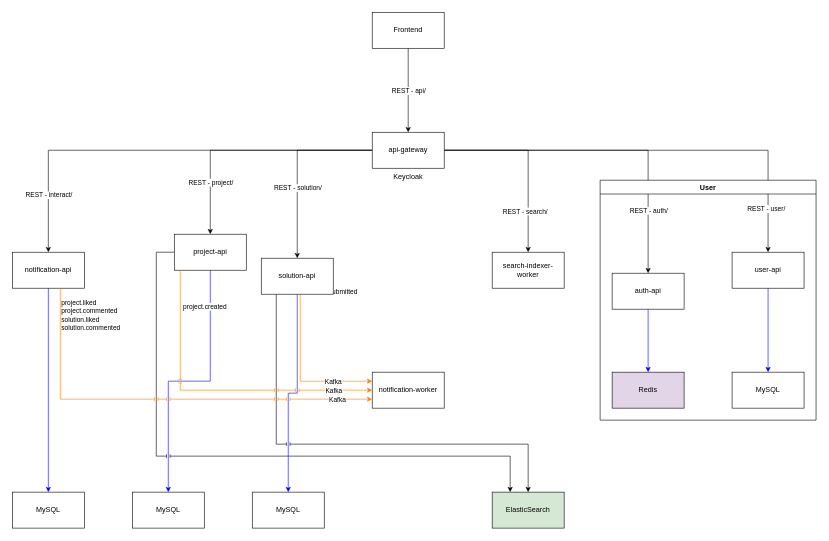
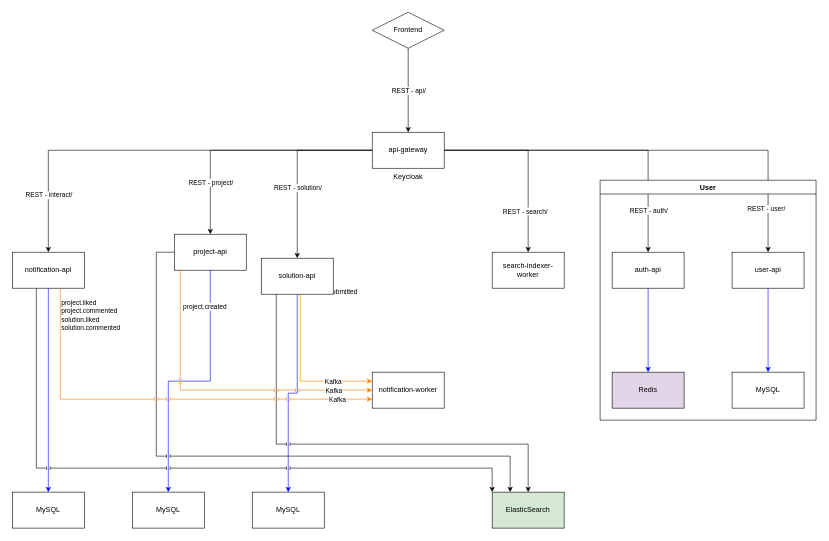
  <mxCell id="0" />
  <mxCell id="1" parent="0" />
  <mxCell id="2" style="edgeStyle=orthogonalEdgeStyle;rounded=0;orthogonalLoop=1;jettySize=auto;html=1;fillColor=#dae8fc;strokeColor=#0000FF;" edge="1" parent="1" source="3" target="39"><mxGeometry relative="1" as="geometry" /></mxCell>
- <mxCell id="3" value="auth-api" style="rounded=0;whiteSpace=wrap;html=1;" vertex="1" parent="1"><mxGeometry x="1020" y="455" width="120" height="60" as="geometry" /></mxCell>
+ <mxCell id="3" value="auth-api" style="rounded=0;whiteSpace=wrap;html=1;" vertex="1" parent="1"><mxGeometry x="1020" y="420" width="120" height="60" as="geometry" /></mxCell>
  <mxCell id="4" style="edgeStyle=orthogonalEdgeStyle;rounded=0;orthogonalLoop=1;jettySize=auto;html=1;fillColor=#dae8fc;strokeColor=#0000FF;" edge="1" parent="1" source="5" target="35"><mxGeometry relative="1" as="geometry" /></mxCell>
  <mxCell id="5" value="user-api" style="rounded=0;whiteSpace=wrap;html=1;" vertex="1" parent="1"><mxGeometry x="1220" y="420" width="120" height="60" as="geometry" /></mxCell>
  <mxCell id="6" style="edgeStyle=orthogonalEdgeStyle;rounded=0;orthogonalLoop=1;jettySize=auto;html=1;" edge="1" parent="1" source="15" target="3"><mxGeometry relative="1" as="geometry" /></mxCell>
  <mxCell id="7" style="edgeStyle=orthogonalEdgeStyle;rounded=0;orthogonalLoop=1;jettySize=auto;html=1;" edge="1" parent="1" source="15" target="5"><mxGeometry relative="1" as="geometry" /></mxCell>
  <mxCell id="8" style="edgeStyle=orthogonalEdgeStyle;rounded=0;orthogonalLoop=1;jettySize=auto;html=1;" edge="1" parent="1" source="15" target="27"><mxGeometry relative="1" as="geometry" /></mxCell>
  <mxCell id="9" value="REST - solution/" style="edgeLabel;html=1;align=center;verticalAlign=middle;resizable=0;points=[];" vertex="1" connectable="0" parent="8"><mxGeometry x="0.419" relative="1" as="geometry"><mxPoint y="-29" as="offset" /></mxGeometry></mxCell>
  <mxCell id="10" style="edgeStyle=orthogonalEdgeStyle;rounded=0;orthogonalLoop=1;jettySize=auto;html=1;" edge="1" parent="1" source="15" target="21"><mxGeometry relative="1" as="geometry" /></mxCell>
  <mxCell id="11" value="REST - project/" style="edgeLabel;html=1;align=center;verticalAlign=middle;resizable=0;points=[];" vertex="1" connectable="0" parent="10"><mxGeometry x="0.663" y="-1" relative="1" as="geometry"><mxPoint x="1" y="-18" as="offset" /></mxGeometry></mxCell>
  <mxCell id="12" style="edgeStyle=orthogonalEdgeStyle;rounded=0;orthogonalLoop=1;jettySize=auto;html=1;" edge="1" parent="1" source="15" target="30"><mxGeometry relative="1" as="geometry" /></mxCell>
  <mxCell id="13" value="REST - interact/" style="edgeLabel;html=1;align=center;verticalAlign=middle;resizable=0;points=[];" vertex="1" connectable="0" parent="12"><mxGeometry x="0.741" relative="1" as="geometry"><mxPoint y="-4" as="offset" /></mxGeometry></mxCell>
  <mxCell id="14" style="edgeStyle=orthogonalEdgeStyle;rounded=0;orthogonalLoop=1;jettySize=auto;html=1;" edge="1" parent="1" source="15" target="33"><mxGeometry relative="1" as="geometry" /></mxCell>
  <mxCell id="15" value="api-gateway" style="rounded=0;whiteSpace=wrap;html=1;" vertex="1" parent="1"><mxGeometry y="220" width="120" height="60" as="geometry" x="620" /></mxCell>
  <mxCell id="16" style="edgeStyle=orthogonalEdgeStyle;rounded=0;orthogonalLoop=1;jettySize=auto;html=1;" edge="1" parent="1" source="18" target="15"><mxGeometry relative="1" as="geometry" /></mxCell>
  <mxCell id="17" value="REST - api/" style="edgeLabel;html=1;align=center;verticalAlign=middle;resizable=0;points=[];" vertex="1" connectable="0" parent="16"><mxGeometry x="-0.25" y="3" relative="1" as="geometry"><mxPoint x="-3" y="17" as="offset" /></mxGeometry></mxCell>
- <mxCell id="18" value="Frontend" style="rounded=0;whiteSpace=wrap;html=1;" vertex="1" parent="1"><mxGeometry width="120" height="60" as="geometry" x="620" y="20" /></mxCell>
+ <mxCell id="18" value="Frontend" style="rhombus;whiteSpace=wrap;html=1;" vertex="1" parent="1"><mxGeometry width="120" height="60" as="geometry" x="620" y="20" /></mxCell>
  <mxCell id="19" style="edgeStyle=orthogonalEdgeStyle;rounded=0;orthogonalLoop=1;jettySize=auto;html=1;fillColor=#dae8fc;strokeColor=#0000FF;" edge="1" parent="1" source="21" target="41"><mxGeometry relative="1" as="geometry" /></mxCell>
  <mxCell id="20" style="edgeStyle=orthogonalEdgeStyle;rounded=0;orthogonalLoop=1;jettySize=auto;html=1;jumpStyle=line;entryX=0.25;entryY=0;entryDx=0;entryDy=0;" edge="1" parent="1" source="21" target="36"><mxGeometry relative="1" as="geometry"><mxPoint x="770" y="820" as="targetPoint" /><Array as="points"><mxPoint x="260" y="760" /><mxPoint x="850" y="760" /></Array></mxGeometry></mxCell>
  <mxCell id="21" value="project-api" style="rounded=0;whiteSpace=wrap;html=1;" vertex="1" parent="1"><mxGeometry x="290" y="390" width="120" height="60" as="geometry" /></mxCell>
  <mxCell id="22" style="edgeStyle=orthogonalEdgeStyle;rounded=0;orthogonalLoop=1;jettySize=auto;html=1;entryX=0;entryY=0.25;entryDx=0;entryDy=0;exitX=0.75;exitY=1;exitDx=0;exitDy=0;jumpStyle=line;strokeColor=#FF8000;" edge="1" parent="1" source="27" target="40"><mxGeometry relative="1" as="geometry"><Array as="points"><mxPoint x="500" y="480" /><mxPoint x="500" y="635" /></Array></mxGeometry></mxCell>
  <mxCell id="23" value="Kafka" style="edgeLabel;html=1;align=center;verticalAlign=middle;resizable=0;points=[];" vertex="1" connectable="0" parent="22"><mxGeometry x="0.507" y="1" relative="1" as="geometry"><mxPoint x="10" y="1" as="offset" /></mxGeometry></mxCell>
  <mxCell id="24" value="solution.submitted" style="edgeLabel;html=1;align=center;verticalAlign=middle;resizable=0;points=[];" vertex="1" connectable="0" parent="22"><mxGeometry x="-0.745" y="1" relative="1" as="geometry"><mxPoint x="49" as="offset" /></mxGeometry></mxCell>
  <mxCell id="25" style="edgeStyle=orthogonalEdgeStyle;rounded=0;orthogonalLoop=1;jettySize=auto;html=1;jumpStyle=none;fillColor=#dae8fc;strokeColor=#0000FF;" edge="1" parent="1" source="27" target="37"><mxGeometry relative="1" as="geometry" /></mxCell>
  <mxCell id="26" style="edgeStyle=orthogonalEdgeStyle;rounded=0;orthogonalLoop=1;jettySize=auto;html=1;jumpStyle=line;" edge="1" parent="1" source="27" target="36"><mxGeometry relative="1" as="geometry"><Array as="points"><mxPoint x="460" y="740" /><mxPoint x="880" y="740" /></Array></mxGeometry></mxCell>
  <mxCell id="27" value="solution-api" style="rounded=0;whiteSpace=wrap;html=1;" vertex="1" parent="1"><mxGeometry x="435" y="430" width="120" height="60" as="geometry" /></mxCell>
  <mxCell id="28" style="edgeStyle=orthogonalEdgeStyle;rounded=0;orthogonalLoop=1;jettySize=auto;html=1;fillColor=#dae8fc;strokeColor=#0000FF;" edge="1" parent="1" source="30" target="38"><mxGeometry relative="1" as="geometry" /></mxCell>
+ <mxCell id="29" style="edgeStyle=orthogonalEdgeStyle;rounded=0;orthogonalLoop=1;jettySize=auto;html=1;entryX=0;entryY=0;entryDx=0;entryDy=0;jumpStyle=line;" edge="1" parent="1" source="30" target="36"><mxGeometry relative="1" as="geometry"><mxPoint x="60" y="780" as="targetPoint" /><Array as="points"><mxPoint x="60" y="780" /><mxPoint x="820" y="780" /></Array></mxGeometry></mxCell>
  <mxCell id="30" value="notification-api" style="rounded=0;whiteSpace=wrap;html=1;" vertex="1" parent="1"><mxGeometry x="20" y="420" width="120" height="60" as="geometry" /></mxCell>
  <mxCell id="31" value="REST - search/" style="edgeLabel;html=1;align=center;verticalAlign=middle;resizable=0;points=[];" vertex="1" connectable="0" parent="1"><mxGeometry x="880" y="350" as="geometry"><mxPoint x="-6" y="1" as="offset" /></mxGeometry></mxCell>
  <mxCell id="32" value="REST - auth/" style="edgeLabel;html=1;align=center;verticalAlign=middle;resizable=0;points=[];" vertex="1" connectable="0" parent="1"><mxGeometry x="1080" y="350" as="geometry" /></mxCell>
  <mxCell id="33" value="search-indexer-worker" style="rounded=0;whiteSpace=wrap;html=1;" vertex="1" parent="1"><mxGeometry x="820" y="420" width="120" height="60" as="geometry" /></mxCell>
  <mxCell id="34" value="REST - user/" style="edgeLabel;html=1;align=center;verticalAlign=middle;resizable=0;points=[];" vertex="1" connectable="0" parent="1"><mxGeometry x="1280" y="350" as="geometry"><mxPoint x="-4" y="-3" as="offset" /></mxGeometry></mxCell>
  <mxCell id="35" value="MySQL" style="rounded=0;whiteSpace=wrap;html=1;" vertex="1" parent="1"><mxGeometry x="1220" y="620" width="120" height="60" as="geometry" /></mxCell>
  <mxCell id="36" value="ElasticSearch" style="rounded=0;whiteSpace=wrap;html=1;fillColor=#d5e8d4;" vertex="1" parent="1"><mxGeometry x="820" y="820" width="120" height="60" as="geometry" /></mxCell>
  <mxCell id="37" value="MySQL" style="rounded=0;whiteSpace=wrap;html=1;" vertex="1" parent="1"><mxGeometry x="420" y="820" width="120" height="60" as="geometry" /></mxCell>
  <mxCell id="38" value="MySQL" style="rounded=0;whiteSpace=wrap;html=1;" vertex="1" parent="1"><mxGeometry x="20" y="820" width="120" height="60" as="geometry" /></mxCell>
  <mxCell id="39" value="Redis" style="rounded=0;whiteSpace=wrap;html=1;fillColor=#e1d5e7;" vertex="1" parent="1"><mxGeometry x="1020" y="620" width="120" height="60" as="geometry" /></mxCell>
  <mxCell id="40" value="notification-worker" style="rounded=0;whiteSpace=wrap;html=1;" vertex="1" parent="1"><mxGeometry y="620" width="120" height="60" as="geometry" x="620" /></mxCell>
  <mxCell id="41" value="MySQL" style="rounded=0;whiteSpace=wrap;html=1;" vertex="1" parent="1"><mxGeometry x="220" y="820" width="120" height="60" as="geometry" /></mxCell>
  <mxCell id="42" style="edgeStyle=orthogonalEdgeStyle;rounded=0;orthogonalLoop=1;jettySize=auto;html=1;entryX=0;entryY=0.5;entryDx=0;entryDy=0;jumpStyle=line;jumpSize=6;strokeColor=#FF8000;" edge="1" parent="1" source="21" target="40"><mxGeometry relative="1" as="geometry"><Array as="points"><mxPoint x="300" y="650" /></Array></mxGeometry></mxCell>
  <mxCell id="43" value="Kafka" style="edgeLabel;html=1;align=center;verticalAlign=middle;resizable=0;points=[];" vertex="1" connectable="0" parent="42"><mxGeometry x="0.708" relative="1" as="geometry"><mxPoint x="11" as="offset" /></mxGeometry></mxCell>
  <mxCell id="44" value="project.created" style="edgeLabel;html=1;align=center;verticalAlign=middle;resizable=0;points=[];" vertex="1" connectable="0" parent="1"><mxGeometry x="340" y="510" as="geometry" /></mxCell>
  <mxCell id="45" value="&lt;div style=&quot;&quot;&gt;&lt;span style=&quot;font-size: 11px; text-wrap-mode: nowrap; background-color: rgb(255, 255, 255);&quot;&gt;project.liked&lt;/span&gt;&lt;/div&gt;&lt;div style=&quot;&quot;&gt;&lt;span style=&quot;font-size: 11px; text-wrap-mode: nowrap; background-color: rgb(255, 255, 255);&quot;&gt;project.commented&lt;/span&gt;&lt;/div&gt;&lt;div style=&quot;&quot;&gt;&lt;span style=&quot;font-size: 11px; text-wrap-mode: nowrap; background-color: rgb(255, 255, 255);&quot;&gt;solution.liked&lt;/span&gt;&lt;/div&gt;&lt;div style=&quot;&quot;&gt;&lt;span style=&quot;font-size: 11px; text-wrap-mode: nowrap; background-color: rgb(255, 255, 255);&quot;&gt;solution.commented&lt;/span&gt;&lt;/div&gt;" style="text;whiteSpace=wrap;html=1;align=left;" vertex="1" parent="1"><mxGeometry x="100" y="490" width="110" height="70" as="geometry" /></mxCell>
  <mxCell id="46" style="edgeStyle=orthogonalEdgeStyle;rounded=0;orthogonalLoop=1;jettySize=auto;html=1;entryX=0;entryY=0.75;entryDx=0;entryDy=0;jumpStyle=line;strokeColor=#FF8000;" edge="1" parent="1" source="30" target="40"><mxGeometry relative="1" as="geometry"><Array as="points"><mxPoint x="100" y="665" /></Array></mxGeometry></mxCell>
  <mxCell id="47" value="Kafka" style="edgeLabel;html=1;align=center;verticalAlign=middle;resizable=0;points=[];" vertex="1" connectable="0" parent="46"><mxGeometry x="0.803" y="-3" relative="1" as="geometry"><mxPoint x="10" y="-2" as="offset" /></mxGeometry></mxCell>
  <mxCell id="48" value="Keycloak" style="text;html=1;align=center;verticalAlign=middle;whiteSpace=wrap;rounded=0;" vertex="1" parent="1"><mxGeometry y="280" width="120" height="30" as="geometry" x="620" /></mxCell>
  <mxCell id="49" value="User" style="swimlane;whiteSpace=wrap;html=1;" vertex="1" parent="1"><mxGeometry x="1000" y="300" width="360" height="400" as="geometry" /></mxCell>
